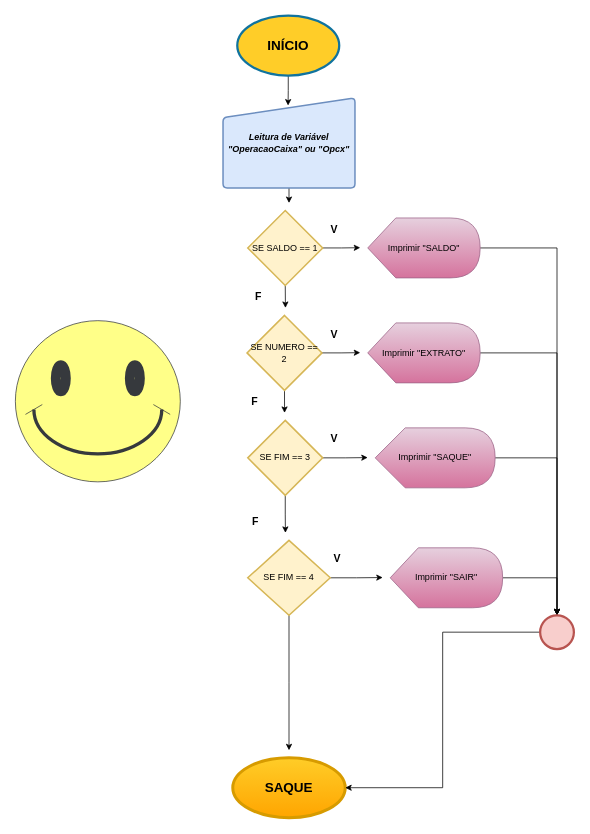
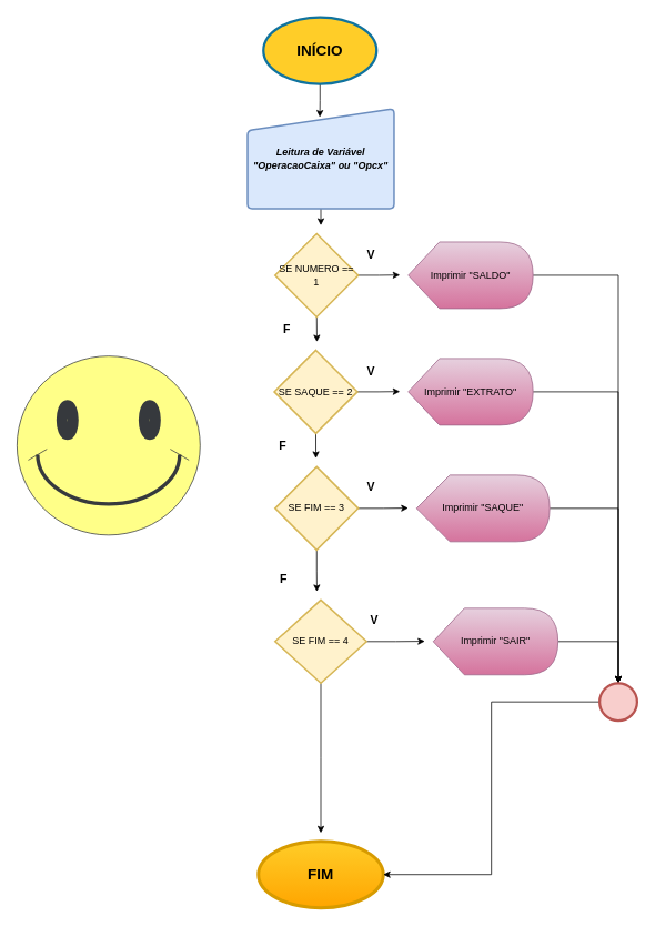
  <mxCell id="0" />
  <mxCell id="1" parent="0" />
  <mxCell id="2" style="edgeStyle=orthogonalEdgeStyle;rounded=0;orthogonalLoop=1;jettySize=auto;html=1;exitX=0.5;exitY=1;exitDx=0;exitDy=0;" parent="1" source="3" edge="1"><mxGeometry relative="1" as="geometry"><mxPoint x="383.765" y="140" as="targetPoint" /></mxGeometry></mxCell>
  <mxCell id="3" value="&lt;b&gt;&lt;font style=&quot;font-size: 18px;&quot;&gt;INÍCIO&lt;/font&gt;&lt;/b&gt;" style="ellipse;whiteSpace=wrap;html=1;fillColor=#ffcd28;strokeColor=#10739e;strokeWidth=3;" parent="1" vertex="1"><mxGeometry x="316" y="20" width="136" height="80" as="geometry" /></mxCell>
- <mxCell id="4" value="&lt;span style=&quot;font-size: 18px;&quot;&gt;&lt;b&gt;SAQUE&lt;/b&gt;&lt;/span&gt;" style="ellipse;whiteSpace=wrap;html=1;fillColor=#ffcd28;strokeColor=#d79b00;strokeWidth=4;gradientColor=#ffa500;" parent="1" vertex="1"><mxGeometry x="310" y="1010" width="150" height="80" as="geometry" /></mxCell>
+ <mxCell id="4" value="&lt;span style=&quot;font-size: 18px;&quot;&gt;&lt;b&gt;FIM&lt;/b&gt;&lt;/span&gt;" style="ellipse;whiteSpace=wrap;html=1;fillColor=#ffcd28;strokeColor=#d79b00;strokeWidth=4;gradientColor=#ffa500;" parent="1" vertex="1"><mxGeometry x="310" y="1010" width="150" height="80" as="geometry" /></mxCell>
  <mxCell id="5" style="edgeStyle=orthogonalEdgeStyle;rounded=0;orthogonalLoop=1;jettySize=auto;html=1;" parent="1" source="6" edge="1"><mxGeometry relative="1" as="geometry"><mxPoint x="385" y="270" as="targetPoint" /></mxGeometry></mxCell>
  <mxCell id="6" value="&lt;b&gt;&lt;i&gt;Leitura de Variável &quot;OperacaoCaixa&quot; ou &quot;Opcx&quot;&lt;/i&gt;&lt;/b&gt;" style="html=1;strokeWidth=2;shape=manualInput;whiteSpace=wrap;rounded=1;size=26;arcSize=11;fillColor=#dae8fc;strokeColor=#6c8ebf;" parent="1" vertex="1"><mxGeometry x="297" y="130" width="176" height="120" as="geometry" /></mxCell>
  <mxCell id="7" style="edgeStyle=orthogonalEdgeStyle;rounded=0;orthogonalLoop=1;jettySize=auto;html=1;" edge="1" parent="1" source="8" target="37"><mxGeometry relative="1" as="geometry" /></mxCell>
  <mxCell id="8" value="Imprimir &quot;SALDO&quot;" style="shape=display;whiteSpace=wrap;html=1;fillColor=#e6d0de;gradientColor=#d5739d;strokeColor=#996185;" parent="1" vertex="1"><mxGeometry x="490" y="290" width="150" height="80" as="geometry" /></mxCell>
  <mxCell id="9" style="edgeStyle=orthogonalEdgeStyle;rounded=0;orthogonalLoop=1;jettySize=auto;html=1;exitX=1;exitY=0.5;exitDx=0;exitDy=0;exitPerimeter=0;" parent="1" source="11" edge="1"><mxGeometry relative="1" as="geometry"><mxPoint x="480" y="329.647" as="targetPoint" /></mxGeometry></mxCell>
  <mxCell id="10" style="edgeStyle=orthogonalEdgeStyle;rounded=0;orthogonalLoop=1;jettySize=auto;html=1;exitX=0.5;exitY=1;exitDx=0;exitDy=0;exitPerimeter=0;" parent="1" source="11" edge="1"><mxGeometry relative="1" as="geometry"><mxPoint x="380.235" y="410" as="targetPoint" /></mxGeometry></mxCell>
- <mxCell id="11" value="SE SALDO == 1" style="strokeWidth=2;html=1;shape=mxgraph.flowchart.decision;whiteSpace=wrap;fillColor=#fff2cc;strokeColor=#d6b656;" parent="1" vertex="1"><mxGeometry x="330" y="280" width="100" height="100" as="geometry" /></mxCell>
+ <mxCell id="11" value="SE NUMERO == 1" style="strokeWidth=2;html=1;shape=mxgraph.flowchart.decision;whiteSpace=wrap;fillColor=#fff2cc;strokeColor=#d6b656;" parent="1" vertex="1"><mxGeometry x="330" y="280" width="100" height="100" as="geometry" /></mxCell>
  <mxCell id="12" style="edgeStyle=orthogonalEdgeStyle;rounded=0;orthogonalLoop=1;jettySize=auto;html=1;exitX=1;exitY=0.5;exitDx=0;exitDy=0;exitPerimeter=0;" parent="1" source="14" edge="1"><mxGeometry relative="1" as="geometry"><mxPoint x="480" y="469.647" as="targetPoint" /></mxGeometry></mxCell>
  <mxCell id="13" style="edgeStyle=orthogonalEdgeStyle;rounded=0;orthogonalLoop=1;jettySize=auto;html=1;exitX=0.5;exitY=1;exitDx=0;exitDy=0;exitPerimeter=0;" parent="1" source="14" edge="1"><mxGeometry relative="1" as="geometry"><mxPoint x="379.059" y="550" as="targetPoint" /></mxGeometry></mxCell>
- <mxCell id="14" value="SE NUMERO == 2" style="strokeWidth=2;html=1;shape=mxgraph.flowchart.decision;whiteSpace=wrap;fillColor=#fff2cc;strokeColor=#d6b656;" parent="1" vertex="1"><mxGeometry x="329" y="420" width="100" height="100" as="geometry" /></mxCell>
+ <mxCell id="14" value="SE SAQUE == 2" style="strokeWidth=2;html=1;shape=mxgraph.flowchart.decision;whiteSpace=wrap;fillColor=#fff2cc;strokeColor=#d6b656;" parent="1" vertex="1"><mxGeometry x="329" y="420" width="100" height="100" as="geometry" /></mxCell>
  <mxCell id="15" style="edgeStyle=orthogonalEdgeStyle;rounded=0;orthogonalLoop=1;jettySize=auto;html=1;entryX=0.5;entryY=0;entryDx=0;entryDy=0;" edge="1" parent="1" source="16" target="37"><mxGeometry relative="1" as="geometry" /></mxCell>
  <mxCell id="16" value="Imprimir &quot;EXTRATO&quot;" style="shape=display;whiteSpace=wrap;html=1;fillColor=#e6d0de;gradientColor=#d5739d;strokeColor=#996185;" parent="1" vertex="1"><mxGeometry x="490" y="430" width="150" height="80" as="geometry" /></mxCell>
  <mxCell id="17" style="edgeStyle=orthogonalEdgeStyle;rounded=0;orthogonalLoop=1;jettySize=auto;html=1;exitX=1;exitY=0.5;exitDx=0;exitDy=0;exitPerimeter=0;" parent="1" source="19" edge="1"><mxGeometry relative="1" as="geometry"><mxPoint x="490" y="609.647" as="targetPoint" /></mxGeometry></mxCell>
  <mxCell id="18" style="edgeStyle=orthogonalEdgeStyle;rounded=0;orthogonalLoop=1;jettySize=auto;html=1;exitX=0.5;exitY=1;exitDx=0;exitDy=0;exitPerimeter=0;" parent="1" source="19" edge="1"><mxGeometry relative="1" as="geometry"><mxPoint x="380.235" y="710" as="targetPoint" /></mxGeometry></mxCell>
  <mxCell id="19" value="SE FIM == 3" style="strokeWidth=2;html=1;shape=mxgraph.flowchart.decision;whiteSpace=wrap;fillColor=#fff2cc;strokeColor=#d6b656;" parent="1" vertex="1"><mxGeometry x="330" y="560" width="100" height="100" as="geometry" /></mxCell>
  <mxCell id="20" style="edgeStyle=orthogonalEdgeStyle;rounded=0;orthogonalLoop=1;jettySize=auto;html=1;entryX=0.5;entryY=0;entryDx=0;entryDy=0;" edge="1" parent="1" source="21" target="37"><mxGeometry relative="1" as="geometry" /></mxCell>
  <mxCell id="21" value="Imprimir &quot;SAQUE&quot;" style="shape=display;whiteSpace=wrap;html=1;fillColor=#e6d0de;gradientColor=#d5739d;strokeColor=#996185;" parent="1" vertex="1"><mxGeometry x="500" y="570" width="160" height="80" as="geometry" /></mxCell>
  <mxCell id="22" style="edgeStyle=orthogonalEdgeStyle;rounded=0;orthogonalLoop=1;jettySize=auto;html=1;exitX=1;exitY=0.5;exitDx=0;exitDy=0;exitPerimeter=0;" parent="1" source="24" edge="1"><mxGeometry relative="1" as="geometry"><mxPoint x="510" y="769.647" as="targetPoint" /></mxGeometry></mxCell>
  <mxCell id="23" style="edgeStyle=orthogonalEdgeStyle;rounded=0;orthogonalLoop=1;jettySize=auto;html=1;" parent="1" source="24" edge="1"><mxGeometry relative="1" as="geometry"><mxPoint x="385" y="1000" as="targetPoint" /></mxGeometry></mxCell>
  <mxCell id="24" value="SE FIM == 4" style="strokeWidth=2;html=1;shape=mxgraph.flowchart.decision;whiteSpace=wrap;fillColor=#fff2cc;strokeColor=#d6b656;" parent="1" vertex="1"><mxGeometry x="330" y="720" width="110" height="100" as="geometry" /></mxCell>
  <mxCell id="25" style="edgeStyle=orthogonalEdgeStyle;rounded=0;orthogonalLoop=1;jettySize=auto;html=1;exitX=1;exitY=0.5;exitDx=0;exitDy=0;exitPerimeter=0;" edge="1" parent="1" source="26" target="37"><mxGeometry relative="1" as="geometry" /></mxCell>
  <mxCell id="26" value="Imprimir &quot;SAIR&quot;" style="shape=display;whiteSpace=wrap;html=1;fillColor=#e6d0de;gradientColor=#d5739d;strokeColor=#996185;" parent="1" vertex="1"><mxGeometry x="520" y="730" width="150" height="80" as="geometry" /></mxCell>
  <mxCell id="27" value="V" style="text;html=1;align=center;verticalAlign=middle;resizable=0;points=[];autosize=1;strokeColor=none;fillColor=none;fontStyle=1;fontSize=14;" parent="1" vertex="1"><mxGeometry x="430" y="290" width="30" height="30" as="geometry" /></mxCell>
  <mxCell id="28" value="&lt;span style=&quot;color: rgba(0, 0, 0, 0); font-family: monospace; font-size: 0px; text-align: start;&quot;&gt;%3CmxGraphModel%3E%3Croot%3E%3CmxCell%20id%3D%220%22%2F%3E%3CmxCell%20id%3D%221%22%20parent%3D%220%22%2F%3E%3CmxCell%20id%3D%222%22%20value%3D%22Imprimir%20%26quot%3BDIVORCIADO%26quot%3B%22%20style%3D%22shape%3Ddisplay%3BwhiteSpace%3Dwrap%3Bhtml%3D1%3B%22%20vertex%3D%221%22%20parent%3D%221%22%3E%3CmxGeometry%20x%3D%22530%22%20y%3D%22600%22%20width%3D%22150%22%20height%3D%2280%22%20as%3D%22geometry%22%2F%3E%3C%2FmxCell%3E%3C%2Froot%3E%3C%2FmxGraphModel%3EVVvvvvkfjuvibygbk&lt;/span&gt;" style="text;html=1;align=center;verticalAlign=middle;resizable=0;points=[];autosize=1;strokeColor=none;fillColor=none;" parent="1" vertex="1"><mxGeometry x="190" y="158" width="20" height="30" as="geometry" /></mxCell>
  <mxCell id="29" value="V" style="text;html=1;align=center;verticalAlign=middle;resizable=0;points=[];autosize=1;strokeColor=none;fillColor=none;fontStyle=1;fontSize=14;" parent="1" vertex="1"><mxGeometry x="430" y="430" width="30" height="30" as="geometry" /></mxCell>
  <mxCell id="30" value="V" style="text;html=1;align=center;verticalAlign=middle;resizable=0;points=[];autosize=1;strokeColor=none;fillColor=none;fontStyle=1;fontSize=14;" parent="1" vertex="1"><mxGeometry x="430" y="570" width="30" height="30" as="geometry" /></mxCell>
  <mxCell id="31" value="V" style="text;html=1;align=center;verticalAlign=middle;resizable=0;points=[];autosize=1;strokeColor=none;fillColor=none;fontStyle=1;fontSize=14;" parent="1" vertex="1"><mxGeometry x="434" y="730" width="30" height="30" as="geometry" /></mxCell>
  <mxCell id="32" value="F" style="text;html=1;align=center;verticalAlign=middle;resizable=0;points=[];autosize=1;strokeColor=none;fillColor=none;fontStyle=1;fontSize=14;" parent="1" vertex="1"><mxGeometry x="329" y="380" width="30" height="30" as="geometry" /></mxCell>
  <mxCell id="33" value="F" style="text;html=1;align=center;verticalAlign=middle;resizable=0;points=[];autosize=1;strokeColor=none;fillColor=none;fontStyle=1;fontSize=14;" parent="1" vertex="1"><mxGeometry x="324" y="520" width="30" height="30" as="geometry" /></mxCell>
  <mxCell id="34" value="F" style="text;html=1;align=center;verticalAlign=middle;resizable=0;points=[];autosize=1;strokeColor=none;fillColor=none;fontStyle=1;fontSize=14;" parent="1" vertex="1"><mxGeometry x="325" y="680" width="30" height="30" as="geometry" /></mxCell>
  <mxCell id="35" value="" style="verticalLabelPosition=bottom;verticalAlign=top;html=1;shape=mxgraph.basic.smiley;fillColor=#ffff88;strokeColor=#36393d;" parent="1" vertex="1"><mxGeometry x="20" y="427" width="220" height="215" as="geometry" /></mxCell>
  <mxCell id="36" style="edgeStyle=orthogonalEdgeStyle;rounded=0;orthogonalLoop=1;jettySize=auto;html=1;entryX=1;entryY=0.5;entryDx=0;entryDy=0;" edge="1" parent="1" source="37" target="4"><mxGeometry relative="1" as="geometry" /></mxCell>
  <mxCell id="37" value="" style="ellipse;whiteSpace=wrap;html=1;aspect=fixed;fillColor=#f8cecc;strokeColor=#b85450;strokeWidth=3;" vertex="1" parent="1"><mxGeometry x="720" y="820" width="45" height="45" as="geometry" /></mxCell>
